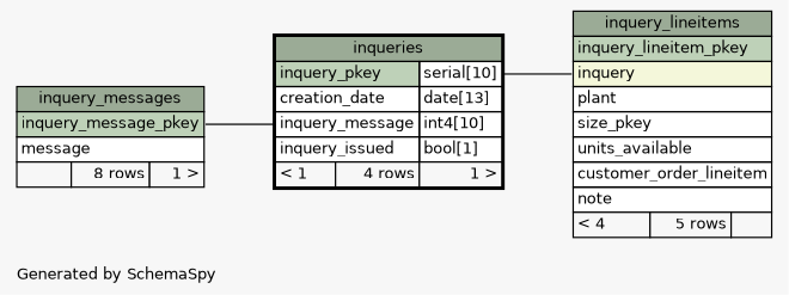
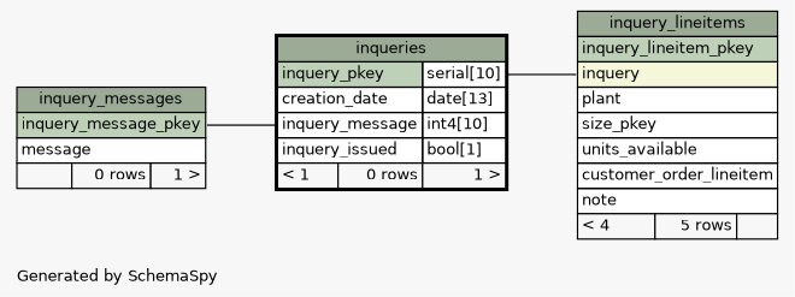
  digraph {
    bgcolor="#f7f7f7"
    fontname=Helvetica
    fontsize=11
    label="\nGenerated by SchemaSpy"
    labeljust=l
    nodesep=0.18
    rankdir=RL
    ranksep=0.46
    node [fontname=Helvetica fontsize=11 shape=plaintext]
    edge [arrowhead=none arrowsize=0.8 arrowtail=crowodot]
-   n1 [label=<     <TABLE BORDER="2" CELLBORDER="1" CELLSPACING="0" BGCOLOR="#ffffff">       <TR><TD COLSPAN="3" BGCOLOR="#9bab96" ALIGN="CENTER">inqueries</TD></TR>       <TR><TD PORT="inquery_pkey" COLSPAN="2" BGCOLOR="#bed1b8" ALIGN="LEFT">inquery_pkey</TD><TD PORT="inquery_pkey.type" ALIGN="LEFT">serial[10]</TD></TR>       <TR><TD PORT="creation_date" COLSPAN="2" ALIGN="LEFT">creation_date</TD><TD PORT="creation_date.type" ALIGN="LEFT">date[13]</TD></TR>       <TR><TD PORT="inquery_message" COLSPAN="2" ALIGN="LEFT">inquery_message</TD><TD PORT="inquery_message.type" ALIGN="LEFT">int4[10]</TD></TR>       <TR><TD PORT="inquery_issued" COLSPAN="2" ALIGN="LEFT">inquery_issued</TD><TD PORT="inquery_issued.type" ALIGN="LEFT">bool[1]</TD></TR>       <TR><TD ALIGN="LEFT" BGCOLOR="#f7f7f7">&lt; 1</TD><TD ALIGN="RIGHT" BGCOLOR="#f7f7f7">4 rows</TD><TD ALIGN="RIGHT" BGCOLOR="#f7f7f7">1 &gt;</TD></TR>     </TABLE>>]
-   n2 [label=<     <TABLE BORDER="0" CELLBORDER="1" CELLSPACING="0" BGCOLOR="#ffffff">       <TR><TD COLSPAN="3" BGCOLOR="#9bab96" ALIGN="CENTER">inquery_messages</TD></TR>       <TR><TD PORT="inquery_message_pkey" COLSPAN="3" BGCOLOR="#bed1b8" ALIGN="LEFT">inquery_message_pkey</TD></TR>       <TR><TD PORT="message" COLSPAN="3" ALIGN="LEFT">message</TD></TR>       <TR><TD ALIGN="LEFT" BGCOLOR="#f7f7f7">  </TD><TD ALIGN="RIGHT" BGCOLOR="#f7f7f7">8 rows</TD><TD ALIGN="RIGHT" BGCOLOR="#f7f7f7">1 &gt;</TD></TR>     </TABLE>>]
+   n1 [label=<     <TABLE BORDER="2" CELLBORDER="1" CELLSPACING="0" BGCOLOR="#ffffff">       <TR><TD COLSPAN="3" BGCOLOR="#9bab96" ALIGN="CENTER">inqueries</TD></TR>       <TR><TD PORT="inquery_pkey" COLSPAN="2" BGCOLOR="#bed1b8" ALIGN="LEFT">inquery_pkey</TD><TD PORT="inquery_pkey.type" ALIGN="LEFT">serial[10]</TD></TR>       <TR><TD PORT="creation_date" COLSPAN="2" ALIGN="LEFT">creation_date</TD><TD PORT="creation_date.type" ALIGN="LEFT">date[13]</TD></TR>       <TR><TD PORT="inquery_message" COLSPAN="2" ALIGN="LEFT">inquery_message</TD><TD PORT="inquery_message.type" ALIGN="LEFT">int4[10]</TD></TR>       <TR><TD PORT="inquery_issued" COLSPAN="2" ALIGN="LEFT">inquery_issued</TD><TD PORT="inquery_issued.type" ALIGN="LEFT">bool[1]</TD></TR>       <TR><TD ALIGN="LEFT" BGCOLOR="#f7f7f7">&lt; 1</TD><TD ALIGN="RIGHT" BGCOLOR="#f7f7f7">0 rows</TD><TD ALIGN="RIGHT" BGCOLOR="#f7f7f7">1 &gt;</TD></TR>     </TABLE>>]
+   n2 [label=<     <TABLE BORDER="0" CELLBORDER="1" CELLSPACING="0" BGCOLOR="#ffffff">       <TR><TD COLSPAN="3" BGCOLOR="#9bab96" ALIGN="CENTER">inquery_messages</TD></TR>       <TR><TD PORT="inquery_message_pkey" COLSPAN="3" BGCOLOR="#bed1b8" ALIGN="LEFT">inquery_message_pkey</TD></TR>       <TR><TD PORT="message" COLSPAN="3" ALIGN="LEFT">message</TD></TR>       <TR><TD ALIGN="LEFT" BGCOLOR="#f7f7f7">  </TD><TD ALIGN="RIGHT" BGCOLOR="#f7f7f7">0 rows</TD><TD ALIGN="RIGHT" BGCOLOR="#f7f7f7">1 &gt;</TD></TR>     </TABLE>>]
    n3 [label=<     <TABLE BORDER="0" CELLBORDER="1" CELLSPACING="0" BGCOLOR="#ffffff">       <TR><TD COLSPAN="3" BGCOLOR="#9bab96" ALIGN="CENTER">inquery_lineitems</TD></TR>       <TR><TD PORT="inquery_lineitem_pkey" COLSPAN="3" BGCOLOR="#bed1b8" ALIGN="LEFT">inquery_lineitem_pkey</TD></TR>       <TR><TD PORT="inquery" COLSPAN="3" BGCOLOR="#f4f7da" ALIGN="LEFT">inquery</TD></TR>       <TR><TD PORT="plant" COLSPAN="3" ALIGN="LEFT">plant</TD></TR>       <TR><TD PORT="size_pkey" COLSPAN="3" ALIGN="LEFT">size_pkey</TD></TR>       <TR><TD PORT="units_available" COLSPAN="3" ALIGN="LEFT">units_available</TD></TR>       <TR><TD PORT="customer_order_lineitem" COLSPAN="3" ALIGN="LEFT">customer_order_lineitem</TD></TR>       <TR><TD PORT="note" COLSPAN="3" ALIGN="LEFT">note</TD></TR>       <TR><TD ALIGN="LEFT" BGCOLOR="#f7f7f7">&lt; 4</TD><TD ALIGN="RIGHT" BGCOLOR="#f7f7f7">5 rows</TD><TD ALIGN="RIGHT" BGCOLOR="#f7f7f7">  </TD></TR>     </TABLE>>]
    n1 -> n2 [headport="inquery_message_pkey:e" tailport="inquery_message:w"]
    n3 -> n1 [headport="inquery_pkey.type:e" tailport="inquery:w"]
  }
